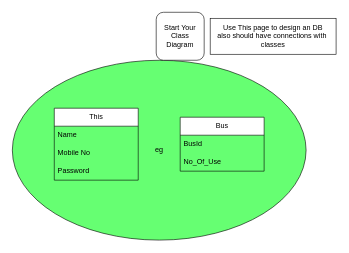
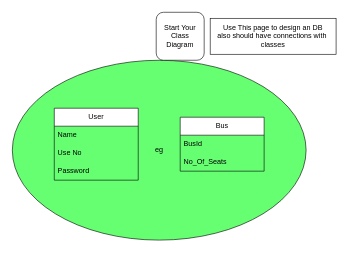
  <mxCell id="0" />
  <mxCell id="1" parent="0" />
  <mxCell id="2" value="eg" style="ellipse;whiteSpace=wrap;html=1;fillColor=light-dark(#66FF72,var(--ge-dark-color, #121212));" vertex="1" parent="1"><mxGeometry x="20" y="100" width="490" height="300" as="geometry" /></mxCell>
  <mxCell id="3" value="Start Your Class Diagram" style="whiteSpace=wrap;html=1;aspect=fixed;rounded=1;" vertex="1" parent="1"><mxGeometry x="260" y="20" width="80" height="80" as="geometry" /></mxCell>
- <mxCell id="4" value="This" style="swimlane;fontStyle=0;childLayout=stackLayout;horizontal=1;startSize=30;horizontalStack=0;resizeParent=1;resizeParentMax=0;resizeLast=0;collapsible=1;marginBottom=0;whiteSpace=wrap;html=1;" vertex="1" parent="1"><mxGeometry x="90" y="180" width="140" height="120" as="geometry" /></mxCell>
+ <mxCell id="4" value="User" style="swimlane;fontStyle=0;childLayout=stackLayout;horizontal=1;startSize=30;horizontalStack=0;resizeParent=1;resizeParentMax=0;resizeLast=0;collapsible=1;marginBottom=0;whiteSpace=wrap;html=1;" vertex="1" parent="1"><mxGeometry x="90" y="180" width="140" height="120" as="geometry" /></mxCell>
  <mxCell id="5" value="Name" style="text;strokeColor=none;fillColor=none;align=left;verticalAlign=middle;spacingLeft=4;spacingRight=4;overflow=hidden;points=[[0,0.5],[1,0.5]];portConstraint=eastwest;rotatable=0;whiteSpace=wrap;html=1;" vertex="1" parent="4"><mxGeometry y="30" width="140" height="30" as="geometry" /></mxCell>
- <mxCell id="6" value="Mobile No" style="text;strokeColor=none;fillColor=none;align=left;verticalAlign=middle;spacingLeft=4;spacingRight=4;overflow=hidden;points=[[0,0.5],[1,0.5]];portConstraint=eastwest;rotatable=0;whiteSpace=wrap;html=1;" vertex="1" parent="4"><mxGeometry y="60" width="140" height="30" as="geometry" /></mxCell>
+ <mxCell id="6" value="Use No" style="text;strokeColor=none;fillColor=none;align=left;verticalAlign=middle;spacingLeft=4;spacingRight=4;overflow=hidden;points=[[0,0.5],[1,0.5]];portConstraint=eastwest;rotatable=0;whiteSpace=wrap;html=1;" vertex="1" parent="4"><mxGeometry y="60" width="140" height="30" as="geometry" /></mxCell>
  <mxCell id="7" value="Password" style="text;strokeColor=none;fillColor=none;align=left;verticalAlign=middle;spacingLeft=4;spacingRight=4;overflow=hidden;points=[[0,0.5],[1,0.5]];portConstraint=eastwest;rotatable=0;whiteSpace=wrap;html=1;" vertex="1" parent="4"><mxGeometry y="90" width="140" height="30" as="geometry" /></mxCell>
  <mxCell id="8" value="Bus" style="swimlane;fontStyle=0;childLayout=stackLayout;horizontal=1;startSize=30;horizontalStack=0;resizeParent=1;resizeParentMax=0;resizeLast=0;collapsible=1;marginBottom=0;whiteSpace=wrap;html=1;" vertex="1" parent="1"><mxGeometry x="300" y="195" width="140" height="90" as="geometry" /></mxCell>
  <mxCell id="9" value="BusId" style="text;strokeColor=none;fillColor=none;align=left;verticalAlign=middle;spacingLeft=4;spacingRight=4;overflow=hidden;points=[[0,0.5],[1,0.5]];portConstraint=eastwest;rotatable=0;whiteSpace=wrap;html=1;" vertex="1" parent="8"><mxGeometry y="30" width="140" height="30" as="geometry" /></mxCell>
- <mxCell id="10" value="No_Of_Use" style="text;strokeColor=none;fillColor=none;align=left;verticalAlign=middle;spacingLeft=4;spacingRight=4;overflow=hidden;points=[[0,0.5],[1,0.5]];portConstraint=eastwest;rotatable=0;whiteSpace=wrap;html=1;" vertex="1" parent="8"><mxGeometry y="60" width="140" height="30" as="geometry" /></mxCell>
+ <mxCell id="10" value="No_Of_Seats" style="text;strokeColor=none;fillColor=none;align=left;verticalAlign=middle;spacingLeft=4;spacingRight=4;overflow=hidden;points=[[0,0.5],[1,0.5]];portConstraint=eastwest;rotatable=0;whiteSpace=wrap;html=1;" vertex="1" parent="8"><mxGeometry y="60" width="140" height="30" as="geometry" /></mxCell>
  <mxCell id="11" value="&lt;span style=&quot;text-wrap-mode: nowrap;&quot;&gt;Use This page to design an DB&lt;/span&gt;&lt;div&gt;&lt;span style=&quot;text-wrap-mode: nowrap;&quot;&gt;also should have connections with&amp;nbsp;&lt;/span&gt;&lt;/div&gt;&lt;div&gt;&lt;span style=&quot;text-wrap-mode: nowrap;&quot;&gt;classes&lt;/span&gt;&lt;/div&gt;" style="rounded=0;whiteSpace=wrap;html=1;" vertex="1" parent="1"><mxGeometry x="350" y="30" width="210" height="60" as="geometry" /></mxCell>
